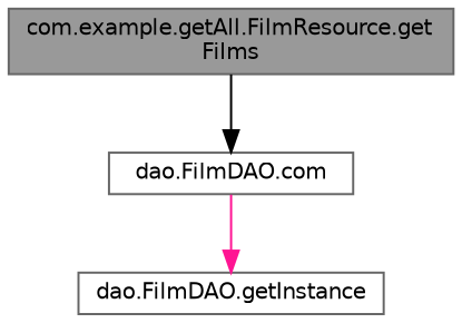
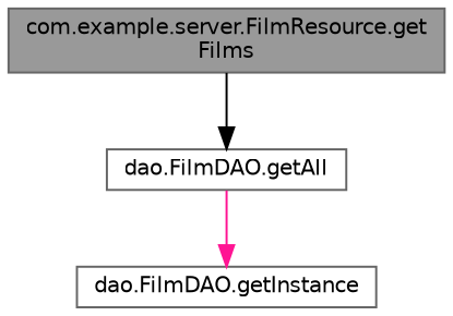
  digraph {
    rankdir=TB
    node [color=grey40 fillcolor=white fontname=Helvetica fontsize=10 shape=box style=filled]
    edge [fontname=Helvetica fontsize=10 labelfontname=Helvetica labelfontsize=10 style=solid]
-   n1 [color=gray40 fillcolor=grey60 fontcolor=black height=0.2 label="com.example.getAll.FilmResource.get\lFilms" width=0.4]
-   n2 [height=0.2 label="dao.FilmDAO.com" width=0.4]
+   n1 [color=gray40 fillcolor=grey60 fontcolor=black height=0.2 label="com.example.server.FilmResource.get\lFilms" width=0.4]
+   n2 [height=0.2 label="dao.FilmDAO.getAll" width=0.4]
    n3 [height=0.2 label="dao.FilmDAO.getInstance" width=0.4]
    n1 -> n2 [color=black]
    n2 -> n3 [color=deeppink]
  }
